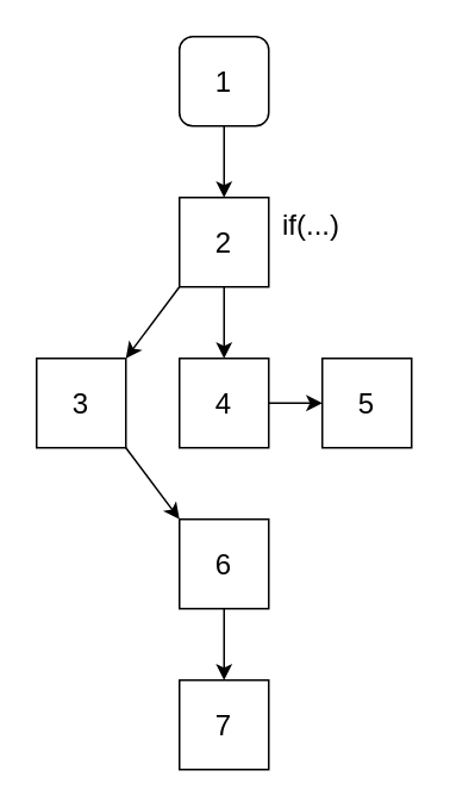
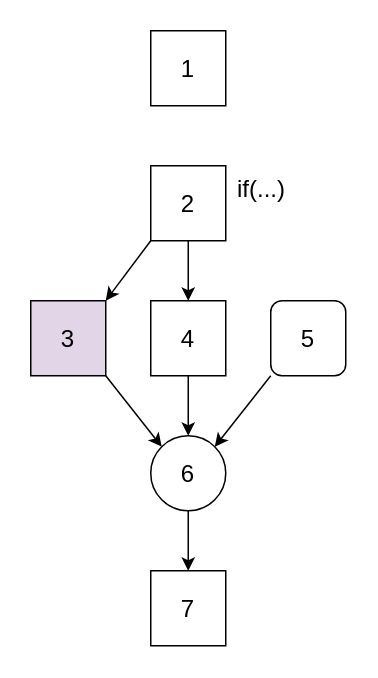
  <mxCell id="0" />
  <mxCell id="1" parent="0" />
- <mxCell id="2" style="edgeStyle=orthogonalEdgeStyle;rounded=0;orthogonalLoop=1;jettySize=auto;html=1;entryX=0.5;entryY=0;entryDx=0;entryDy=0;" edge="1" parent="1" source="3" target="6"><mxGeometry relative="1" as="geometry" /></mxCell>
- <mxCell id="3" value="&lt;font style=&quot;font-size: 16px;&quot;&gt;1&lt;/font&gt;" style="whiteSpace=wrap;html=1;aspect=fixed;rounded=1;" vertex="1" parent="1"><mxGeometry x="100" y="20" width="50" height="50" as="geometry" /></mxCell>
+ <mxCell id="3" value="&lt;font style=&quot;font-size: 16px;&quot;&gt;1&lt;/font&gt;" style="whiteSpace=wrap;html=1;aspect=fixed;" vertex="1" parent="1"><mxGeometry x="100" y="20" width="50" height="50" as="geometry" /></mxCell>
  <mxCell id="4" style="rounded=0;orthogonalLoop=1;jettySize=auto;html=1;exitX=0;exitY=1;exitDx=0;exitDy=0;entryX=1;entryY=0;entryDx=0;entryDy=0;" edge="1" parent="1" source="6" target="9"><mxGeometry relative="1" as="geometry" /></mxCell>
  <mxCell id="5" style="edgeStyle=orthogonalEdgeStyle;rounded=0;orthogonalLoop=1;jettySize=auto;html=1;entryX=0.5;entryY=0;entryDx=0;entryDy=0;" edge="1" parent="1" source="6" target="11"><mxGeometry relative="1" as="geometry" /></mxCell>
  <mxCell id="6" value="&lt;font style=&quot;font-size: 16px;&quot;&gt;2&lt;/font&gt;" style="whiteSpace=wrap;html=1;aspect=fixed;" vertex="1" parent="1"><mxGeometry x="100" y="110" width="50" height="50" as="geometry" /></mxCell>
  <mxCell id="7" value="if(...)" style="text;html=1;align=center;verticalAlign=middle;whiteSpace=wrap;rounded=0;fontSize=16;" vertex="1" parent="1"><mxGeometry x="144" y="110" width="60" height="30" as="geometry" /></mxCell>
  <mxCell id="8" style="rounded=0;orthogonalLoop=1;jettySize=auto;html=1;exitX=1;exitY=1;exitDx=0;exitDy=0;entryX=0;entryY=0;entryDx=0;entryDy=0;" edge="1" parent="1" source="9" target="15"><mxGeometry relative="1" as="geometry" /></mxCell>
- <mxCell id="9" value="&lt;span style=&quot;font-size: 16px;&quot;&gt;3&lt;/span&gt;" style="whiteSpace=wrap;html=1;aspect=fixed;" vertex="1" parent="1"><mxGeometry x="20" y="200" width="50" height="50" as="geometry" /></mxCell>
- <mxCell id="10" style="edgeStyle=orthogonalEdgeStyle;rounded=0;orthogonalLoop=1;jettySize=auto;html=1;" edge="1" parent="1" source="11" target="13"><mxGeometry relative="1" as="geometry" /></mxCell>
+ <mxCell id="9" value="&lt;span style=&quot;font-size: 16px;&quot;&gt;3&lt;/span&gt;" style="whiteSpace=wrap;html=1;aspect=fixed;fillColor=#e1d5e7;" vertex="1" parent="1"><mxGeometry x="20" y="200" width="50" height="50" as="geometry" /></mxCell>
+ <mxCell id="10" style="edgeStyle=orthogonalEdgeStyle;rounded=0;orthogonalLoop=1;jettySize=auto;html=1;entryX=0.5;entryY=0;entryDx=0;entryDy=0;" edge="1" parent="1" source="11" target="15"><mxGeometry relative="1" as="geometry" /></mxCell>
  <mxCell id="11" value="&lt;span style=&quot;font-size: 16px;&quot;&gt;4&lt;/span&gt;" style="whiteSpace=wrap;html=1;aspect=fixed;" vertex="1" parent="1"><mxGeometry x="100" y="200" width="50" height="50" as="geometry" /></mxCell>
- <mxCell id="13" value="&lt;span style=&quot;font-size: 16px;&quot;&gt;5&lt;/span&gt;" style="whiteSpace=wrap;html=1;aspect=fixed;" vertex="1" parent="1"><mxGeometry x="180" y="200" width="50" height="50" as="geometry" /></mxCell>
+ <mxCell id="12" style="rounded=0;orthogonalLoop=1;jettySize=auto;html=1;exitX=0;exitY=1;exitDx=0;exitDy=0;entryX=1;entryY=0;entryDx=0;entryDy=0;" edge="1" parent="1" source="13" target="15"><mxGeometry relative="1" as="geometry" /></mxCell>
+ <mxCell id="13" value="&lt;span style=&quot;font-size: 16px;&quot;&gt;5&lt;/span&gt;" style="whiteSpace=wrap;html=1;aspect=fixed;rounded=1;" vertex="1" parent="1"><mxGeometry x="180" y="200" width="50" height="50" as="geometry" /></mxCell>
  <mxCell id="14" style="edgeStyle=orthogonalEdgeStyle;rounded=0;orthogonalLoop=1;jettySize=auto;html=1;entryX=0.5;entryY=0;entryDx=0;entryDy=0;" edge="1" parent="1" source="15" target="16"><mxGeometry relative="1" as="geometry" /></mxCell>
- <mxCell id="15" value="&lt;span style=&quot;font-size: 16px;&quot;&gt;6&lt;/span&gt;" style="whiteSpace=wrap;html=1;aspect=fixed;" vertex="1" parent="1"><mxGeometry x="100" y="290" width="50" height="50" as="geometry" /></mxCell>
+ <mxCell id="15" value="&lt;span style=&quot;font-size: 16px;&quot;&gt;6&lt;/span&gt;" style="ellipse;whiteSpace=wrap;html=1;aspect=fixed;" vertex="1" parent="1"><mxGeometry x="100" y="290" width="50" height="50" as="geometry" /></mxCell>
  <mxCell id="16" value="&lt;font style=&quot;font-size: 16px;&quot;&gt;7&lt;/font&gt;" style="whiteSpace=wrap;html=1;aspect=fixed;" vertex="1" parent="1"><mxGeometry x="100" y="380" width="50" height="50" as="geometry" /></mxCell>
